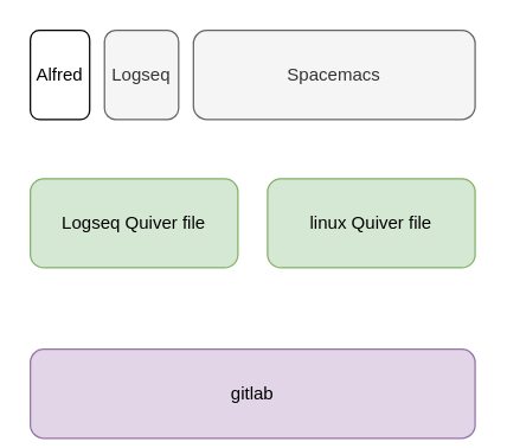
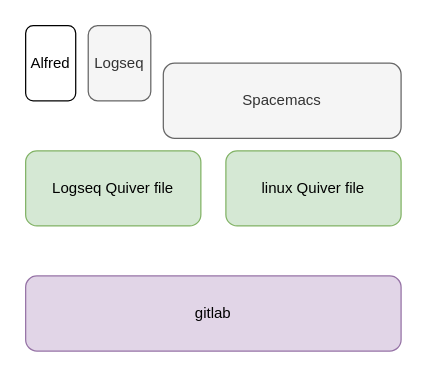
  <mxCell id="0" />
  <mxCell id="1" parent="0" />
  <mxCell id="2" value="Logseq" style="rounded=1;whiteSpace=wrap;html=1;fillColor=#f5f5f5;fontColor=#333333;strokeColor=#666666;" vertex="1" parent="1"><mxGeometry x="70" y="20" width="50" height="60" as="geometry" /></mxCell>
- <mxCell id="3" value="Spacemacs" style="rounded=1;whiteSpace=wrap;html=1;fillColor=#f5f5f5;fontColor=#333333;strokeColor=#666666;" vertex="1" parent="1"><mxGeometry x="130" y="20" width="190" height="60" as="geometry" /></mxCell>
+ <mxCell id="3" value="Spacemacs" style="rounded=1;whiteSpace=wrap;html=1;fillColor=#f5f5f5;fontColor=#333333;strokeColor=#666666;" vertex="1" parent="1"><mxGeometry x="130" y="50" width="190" height="60" as="geometry" /></mxCell>
  <mxCell id="4" value="Logseq Quiver file" style="rounded=1;whiteSpace=wrap;html=1;fillColor=#d5e8d4;strokeColor=#82b366;" vertex="1" parent="1"><mxGeometry x="20" y="120" width="140" height="60" as="geometry" /></mxCell>
  <mxCell id="5" value="linux Quiver file" style="rounded=1;whiteSpace=wrap;html=1;fillColor=#d5e8d4;strokeColor=#82b366;" vertex="1" parent="1"><mxGeometry x="180" y="120" width="140" height="60" as="geometry" /></mxCell>
- <mxCell id="6" value="gitlab" style="rounded=1;whiteSpace=wrap;html=1;fillColor=#e1d5e7;strokeColor=#9673a6;" vertex="1" parent="1"><mxGeometry x="20" y="235" width="300" height="60" as="geometry" /></mxCell>
+ <mxCell id="6" value="gitlab" style="rounded=1;whiteSpace=wrap;html=1;fillColor=#e1d5e7;strokeColor=#9673a6;" vertex="1" parent="1"><mxGeometry x="20" y="220" width="300" height="60" as="geometry" /></mxCell>
  <mxCell id="7" value="Alfred" style="rounded=1;whiteSpace=wrap;html=1;" vertex="1" parent="1"><mxGeometry x="20" y="20" width="40" height="60" as="geometry" /></mxCell>
